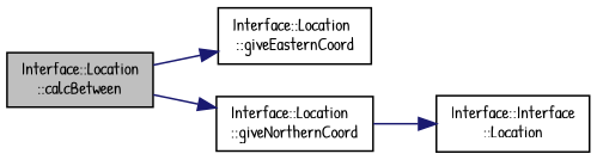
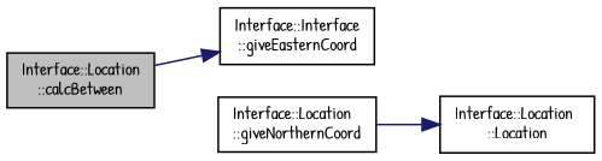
  digraph {
    fontname="Patrick Hand"
    rankdir=LR
    node [color=black fillcolor=white fontname="Patrick Hand" fontsize=10 shape=record style=filled]
    edge [color=midnightblue fontname="Patrick Hand" fontsize=10 labelfontname=Helvetica labelfontsize=10 style=solid]
    n1 [fillcolor=grey75 fontcolor=black height=0.2 label="Interface::Location\l::calcBetween" width=0.4]
-   n2 [height=0.2 label="Interface::Location\l::giveEasternCoord" width=0.4]
+   n2 [height=0.2 label="Interface::Interface\l::giveEasternCoord" width=0.4]
    n3 [height=0.2 label="Interface::Location\l::giveNorthernCoord" width=0.4]
-   n4 [height=0.2 label="Interface::Interface\l::Location" width=0.4]
+   n4 [height=0.2 label="Interface::Location\l::Location" width=0.4]
    n1 -> n2
-   n1 -> n3
    n3 -> n4
  }
